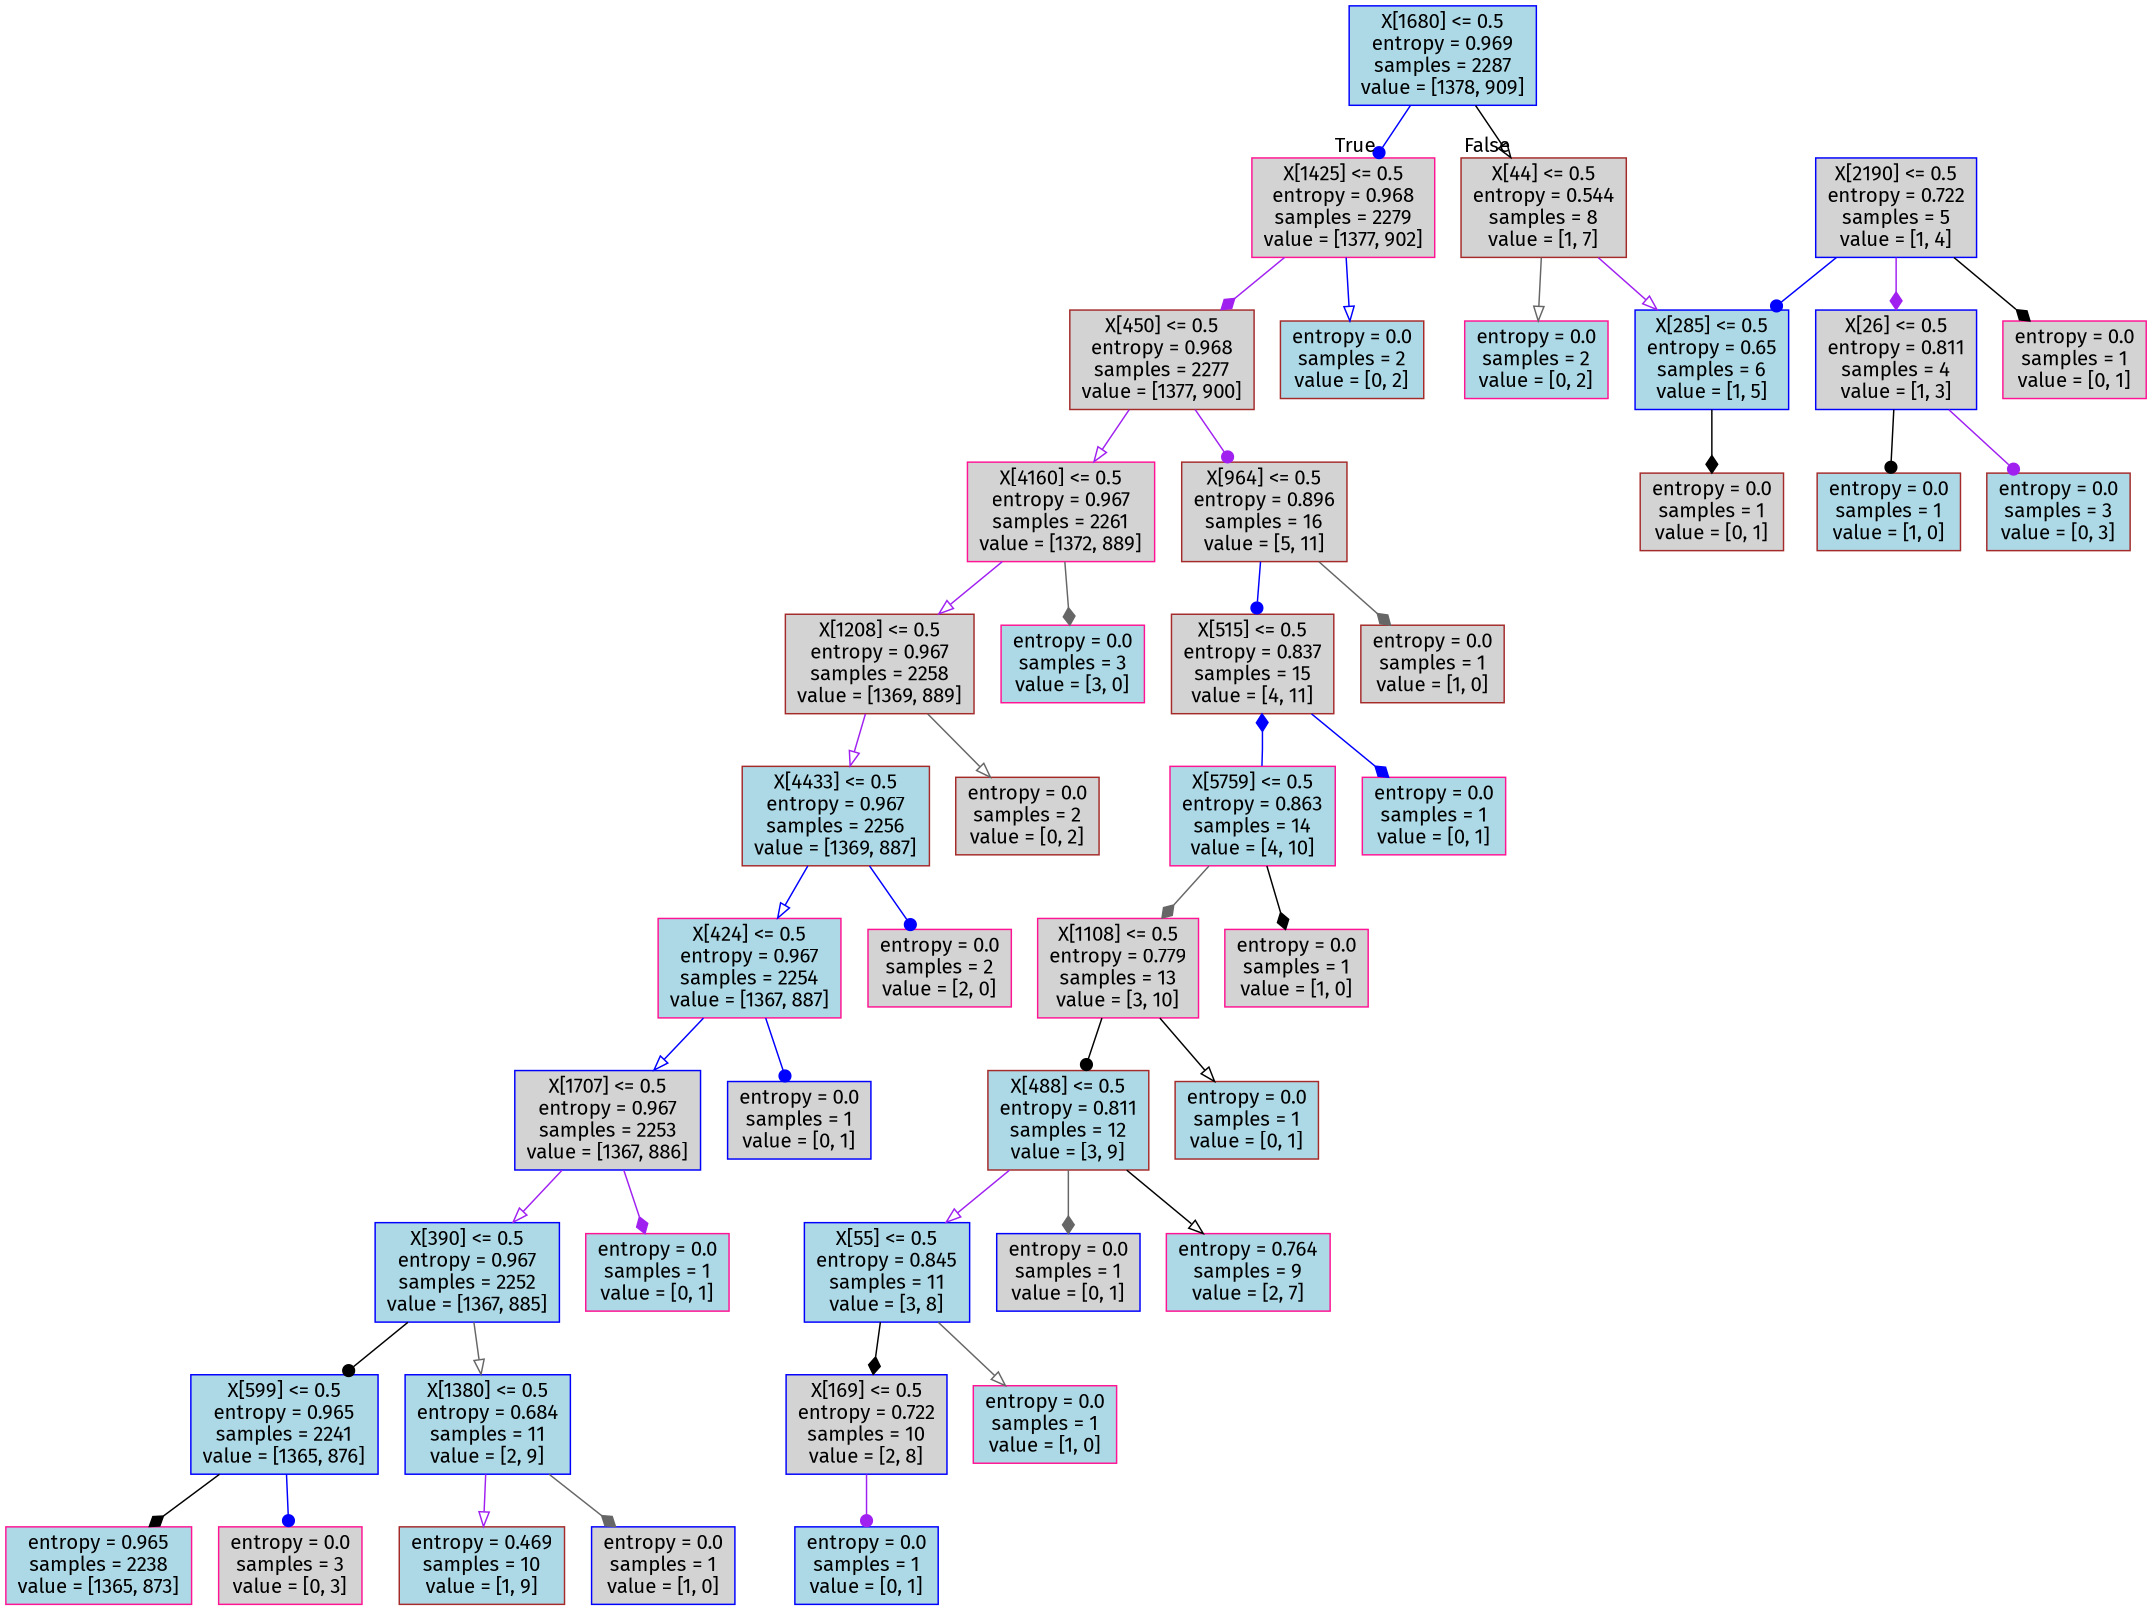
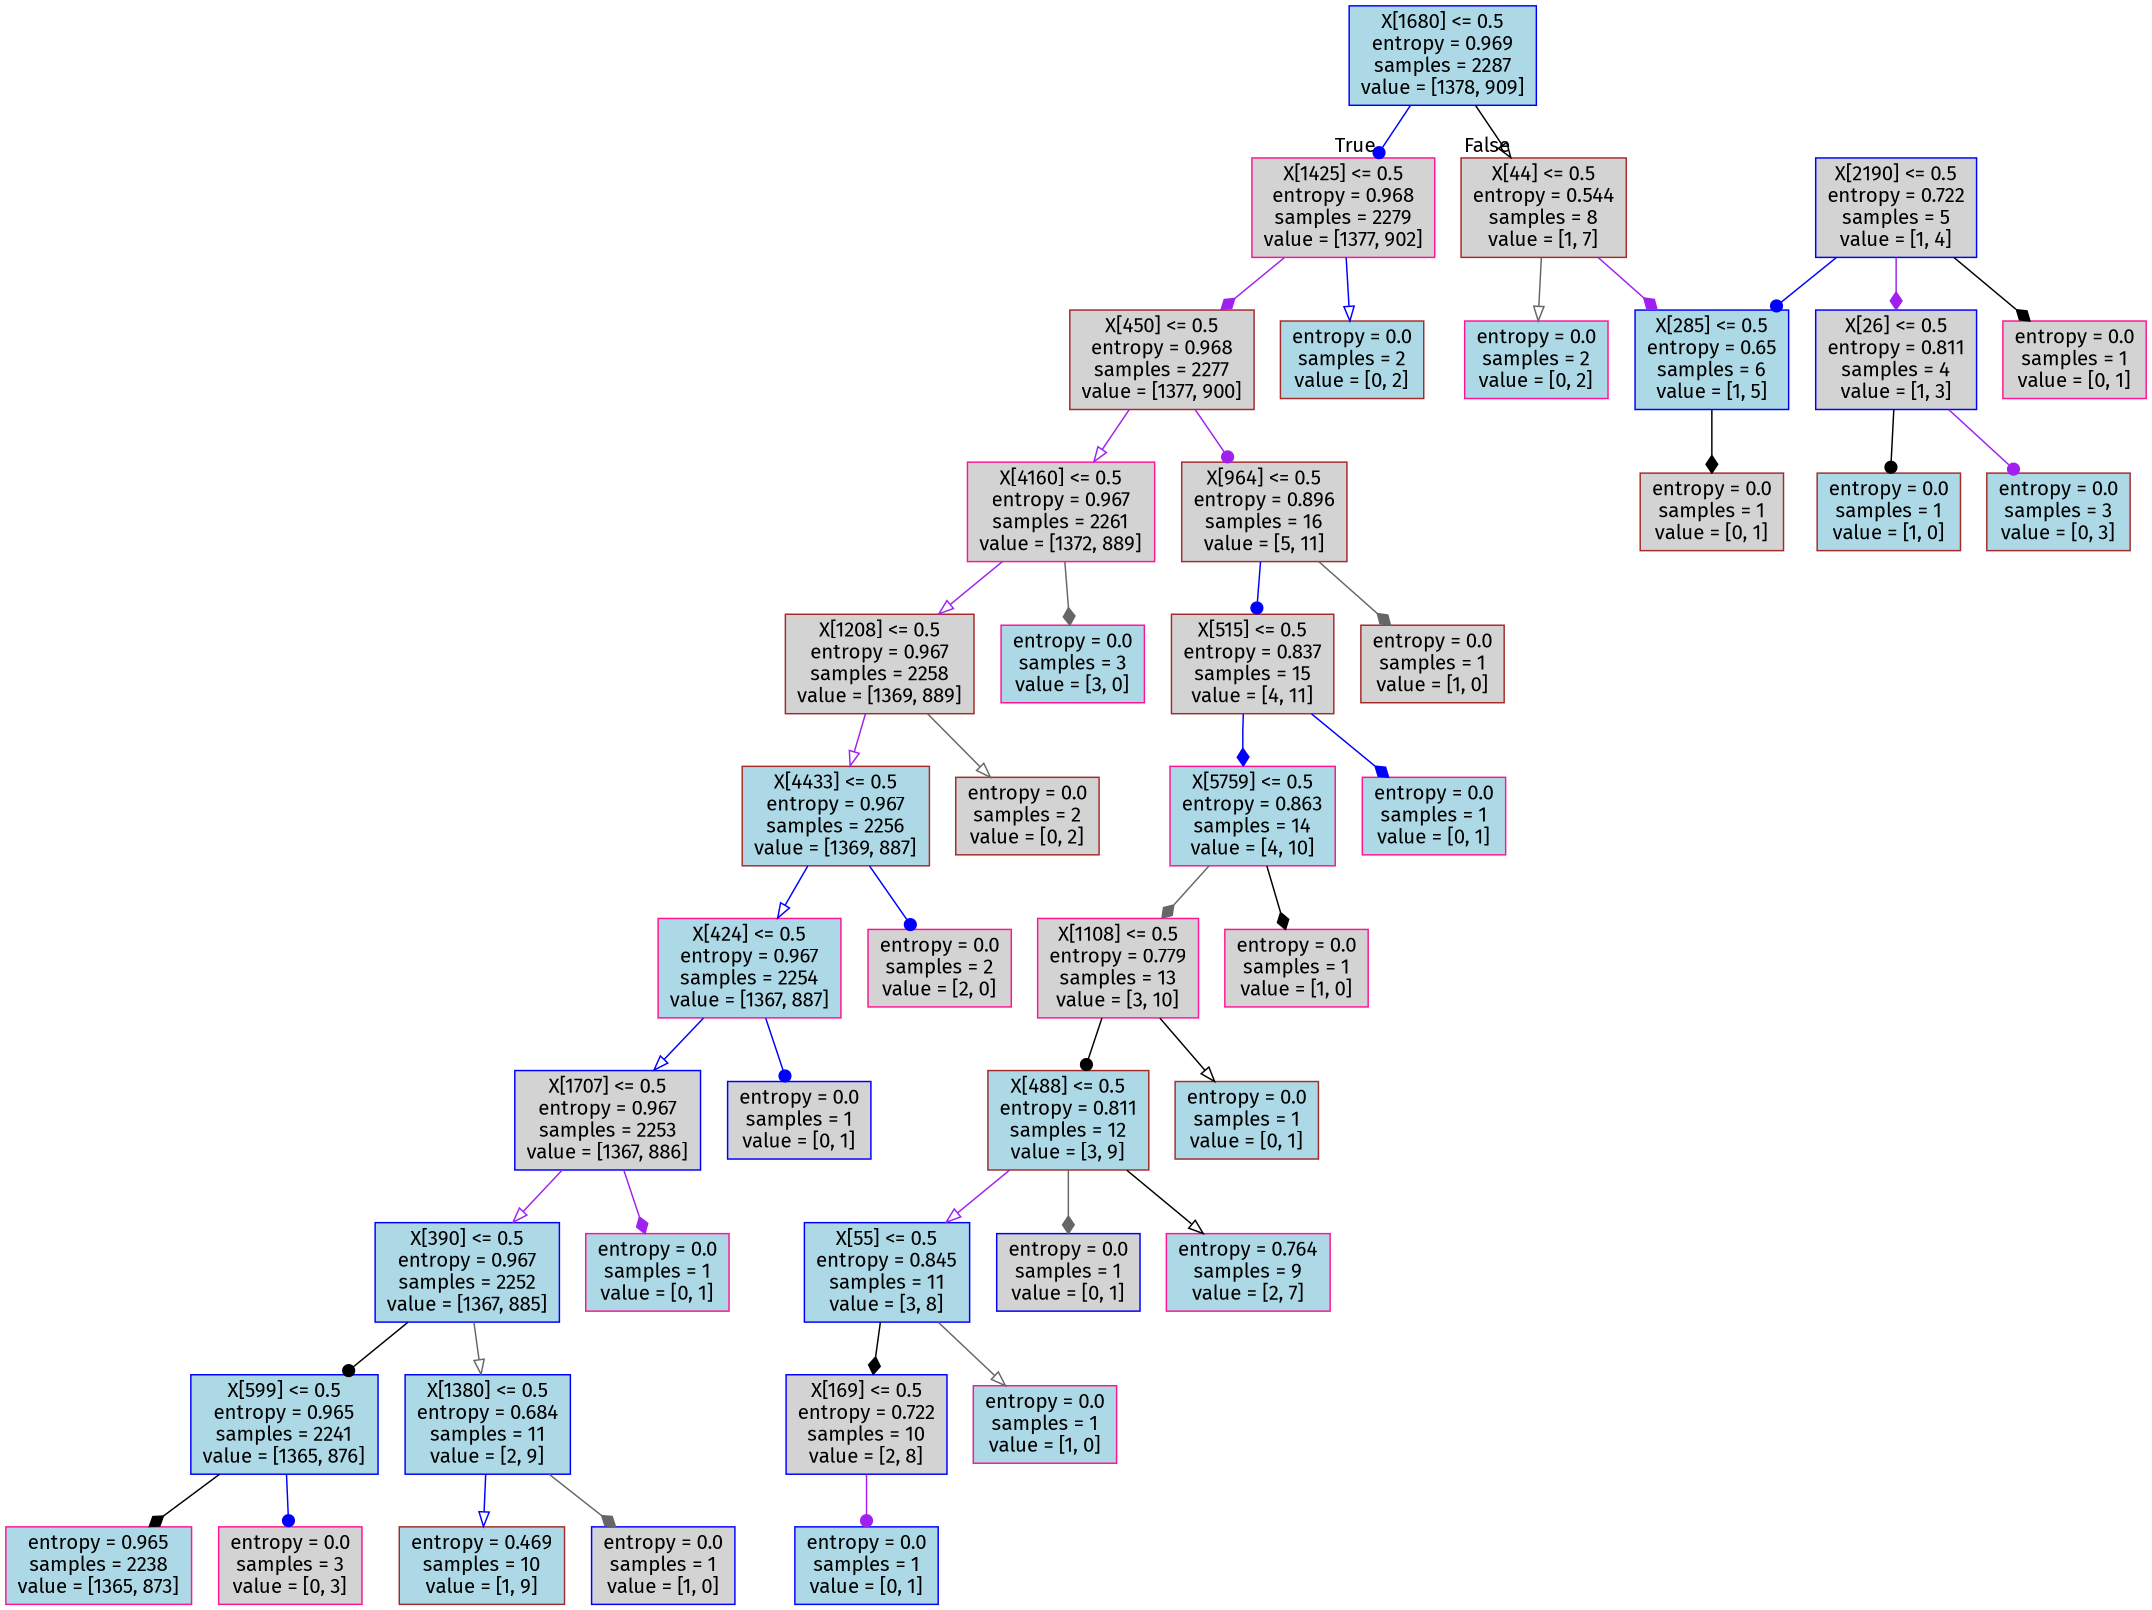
  digraph {
    fontname="Fira Sans"
    node [color=deeppink fillcolor=lightblue fontname="Fira Sans" shape=box style=filled]
    edge [arrowhead=onormal color=purple fontname="Fira Sans"]
    n1 [color=blue label="X[1680] <= 0.5\nentropy = 0.969\nsamples = 2287\nvalue = [1378, 909]"]
    n2 [fillcolor=lightgrey label="X[1425] <= 0.5\nentropy = 0.968\nsamples = 2279\nvalue = [1377, 902]"]
    n3 [color=brown fillcolor=lightgrey label="X[44] <= 0.5\nentropy = 0.544\nsamples = 8\nvalue = [1, 7]"]
    n4 [color=brown fillcolor=lightgrey label="X[450] <= 0.5\nentropy = 0.968\nsamples = 2277\nvalue = [1377, 900]"]
    n5 [color=brown label="entropy = 0.0\nsamples = 2\nvalue = [0, 2]"]
    n6 [color=blue label="X[285] <= 0.5\nentropy = 0.65\nsamples = 6\nvalue = [1, 5]"]
    n7 [label="entropy = 0.0\nsamples = 2\nvalue = [0, 2]"]
    n8 [fillcolor=lightgrey label="X[4160] <= 0.5\nentropy = 0.967\nsamples = 2261\nvalue = [1372, 889]"]
    n9 [color=brown fillcolor=lightgrey label="X[964] <= 0.5\nentropy = 0.896\nsamples = 16\nvalue = [5, 11]"]
    n10 [color=brown fillcolor=lightgrey label="X[1208] <= 0.5\nentropy = 0.967\nsamples = 2258\nvalue = [1369, 889]"]
    n11 [label="entropy = 0.0\nsamples = 3\nvalue = [3, 0]"]
    n12 [color=brown fillcolor=lightgrey label="X[515] <= 0.5\nentropy = 0.837\nsamples = 15\nvalue = [4, 11]"]
    n13 [color=brown fillcolor=lightgrey label="entropy = 0.0\nsamples = 1\nvalue = [1, 0]"]
    n14 [color=brown label="X[4433] <= 0.5\nentropy = 0.967\nsamples = 2256\nvalue = [1369, 887]"]
    n15 [color=brown fillcolor=lightgrey label="entropy = 0.0\nsamples = 2\nvalue = [0, 2]"]
    n16 [label="X[424] <= 0.5\nentropy = 0.967\nsamples = 2254\nvalue = [1367, 887]"]
    n17 [fillcolor=lightgrey label="entropy = 0.0\nsamples = 2\nvalue = [2, 0]"]
    n18 [color=blue fillcolor=lightgrey label="X[1707] <= 0.5\nentropy = 0.967\nsamples = 2253\nvalue = [1367, 886]"]
    n19 [color=blue fillcolor=lightgrey label="entropy = 0.0\nsamples = 1\nvalue = [0, 1]"]
    n20 [color=blue label="X[390] <= 0.5\nentropy = 0.967\nsamples = 2252\nvalue = [1367, 885]"]
    n21 [label="entropy = 0.0\nsamples = 1\nvalue = [0, 1]"]
    n22 [color=blue label="X[599] <= 0.5\nentropy = 0.965\nsamples = 2241\nvalue = [1365, 876]"]
    n23 [color=blue label="X[1380] <= 0.5\nentropy = 0.684\nsamples = 11\nvalue = [2, 9]"]
    n24 [label="entropy = 0.965\nsamples = 2238\nvalue = [1365, 873]"]
    n25 [fillcolor=lightgrey label="entropy = 0.0\nsamples = 3\nvalue = [0, 3]"]
    n26 [color=brown label="entropy = 0.469\nsamples = 10\nvalue = [1, 9]"]
    n27 [color=blue fillcolor=lightgrey label="entropy = 0.0\nsamples = 1\nvalue = [1, 0]"]
    n28 [label="X[5759] <= 0.5\nentropy = 0.863\nsamples = 14\nvalue = [4, 10]"]
    n29 [label="entropy = 0.0\nsamples = 1\nvalue = [0, 1]"]
    n30 [fillcolor=lightgrey label="X[1108] <= 0.5\nentropy = 0.779\nsamples = 13\nvalue = [3, 10]"]
    n31 [fillcolor=lightgrey label="entropy = 0.0\nsamples = 1\nvalue = [1, 0]"]
    n32 [color=brown label="X[488] <= 0.5\nentropy = 0.811\nsamples = 12\nvalue = [3, 9]"]
    n33 [color=brown label="entropy = 0.0\nsamples = 1\nvalue = [0, 1]"]
    n34 [color=blue label="X[55] <= 0.5\nentropy = 0.845\nsamples = 11\nvalue = [3, 8]"]
    n35 [color=blue fillcolor=lightgrey label="entropy = 0.0\nsamples = 1\nvalue = [0, 1]"]
    n36 [label="entropy = 0.764\nsamples = 9\nvalue = [2, 7]"]
    n37 [color=blue fillcolor=lightgrey label="X[169] <= 0.5\nentropy = 0.722\nsamples = 10\nvalue = [2, 8]"]
    n38 [label="entropy = 0.0\nsamples = 1\nvalue = [1, 0]"]
    n39 [color=blue label="entropy = 0.0\nsamples = 1\nvalue = [0, 1]"]
    n40 [color=brown fillcolor=lightgrey label="entropy = 0.0\nsamples = 1\nvalue = [0, 1]"]
    n41 [color=blue fillcolor=lightgrey label="X[2190] <= 0.5\nentropy = 0.722\nsamples = 5\nvalue = [1, 4]"]
    n42 [color=blue fillcolor=lightgrey label="X[26] <= 0.5\nentropy = 0.811\nsamples = 4\nvalue = [1, 3]"]
    n43 [fillcolor=lightgrey label="entropy = 0.0\nsamples = 1\nvalue = [0, 1]"]
    n44 [color=brown label="entropy = 0.0\nsamples = 1\nvalue = [1, 0]"]
    n45 [color=brown label="entropy = 0.0\nsamples = 3\nvalue = [0, 3]"]
    n1 -> n2 [arrowhead=dot color=blue headlabel=True labelangle=45 labeldistance=2.5]
    n1 -> n3 [color=black headlabel=False labelangle=-45 labeldistance=2.5]
    n2 -> n4 [arrowhead=diamond]
    n2 -> n5 [color=blue]
-   n3 -> n6
+   n3 -> n6 [arrowhead=diamond]
    n3 -> n7 [color=gray40]
    n4 -> n8
    n4 -> n9 [arrowhead=dot]
    n6 -> n40 [arrowhead=diamond color=black]
    n8 -> n10
    n8 -> n11 [arrowhead=diamond color=gray40]
    n9 -> n12 [arrowhead=dot color=blue]
    n9 -> n13 [arrowhead=diamond color=gray40]
    n10 -> n14
    n10 -> n15 [color=gray40]
-   n28 -> n12 [arrowhead=diamond color=blue]
+   n12 -> n28 [arrowhead=diamond color=blue]
    n12 -> n29 [arrowhead=diamond color=blue]
    n14 -> n16 [color=blue]
    n14 -> n17 [arrowhead=dot color=blue]
    n16 -> n18 [color=blue]
    n16 -> n19 [arrowhead=dot color=blue]
    n18 -> n20
    n18 -> n21 [arrowhead=diamond]
    n20 -> n22 [arrowhead=dot color=black]
    n20 -> n23 [color=gray40]
    n22 -> n24 [arrowhead=diamond color=black]
    n22 -> n25 [arrowhead=dot color=blue]
-   n23 -> n26
+   n23 -> n26 [color=blue]
    n23 -> n27 [arrowhead=diamond color=gray40]
    n28 -> n30 [arrowhead=diamond color=gray40]
    n28 -> n31 [arrowhead=diamond color=black]
    n30 -> n32 [arrowhead=dot color=black]
    n30 -> n33 [color=black]
    n32 -> n34
    n32 -> n35 [arrowhead=diamond color=gray40]
    n32 -> n36 [color=black]
    n34 -> n37 [arrowhead=diamond color=black]
    n34 -> n38 [color=gray40]
    n37 -> n39 [arrowhead=dot]
    n41 -> n6 [arrowhead=dot color=blue]
    n41 -> n42 [arrowhead=diamond]
    n41 -> n43 [arrowhead=diamond color=black]
    n42 -> n44 [arrowhead=dot color=black]
    n42 -> n45 [arrowhead=dot]
  }
